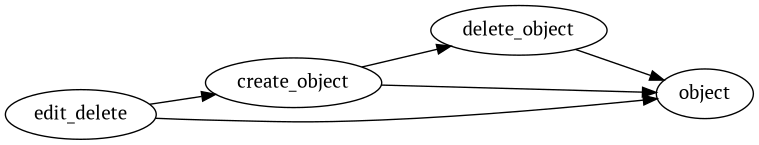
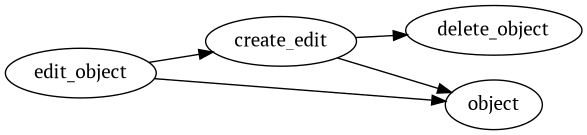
  digraph {
    fontname="PT Serif"
    rankdir=LR
    node [fontname="PT Serif"]
    edge [fontname="PT Serif"]
-   create_object
+   create_object [label=create_edit]
    delete_object
    n3 [label=object]
-   edit_object [label=edit_delete]
+   edit_object
    create_object -> delete_object
    create_object -> n3
-   delete_object -> n3
    edit_object -> create_object
    edit_object -> n3
  }
